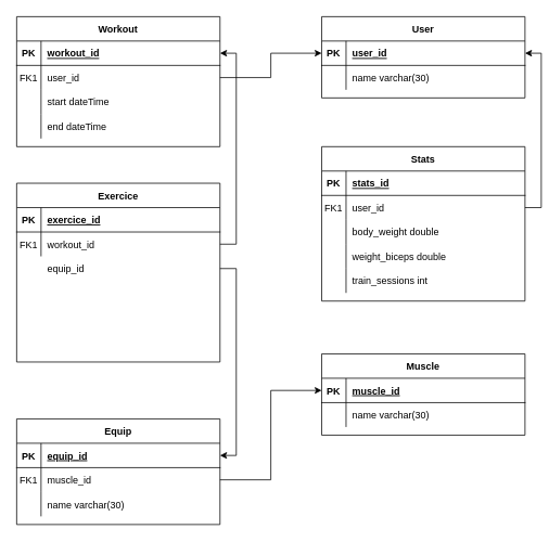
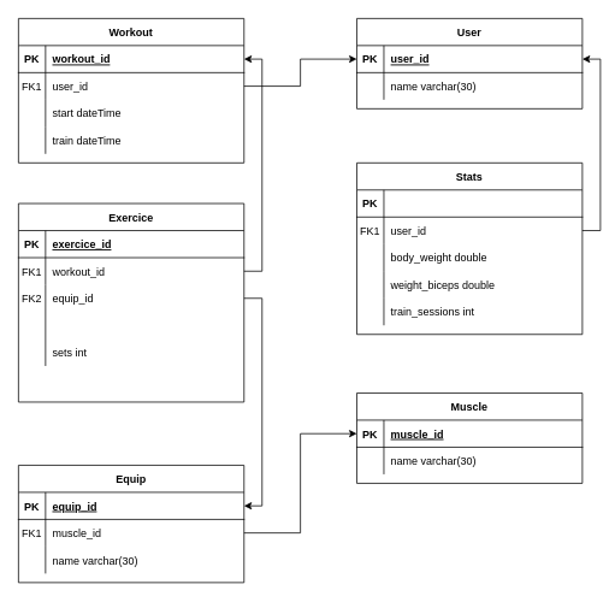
  <mxCell id="0" />
  <mxCell id="1" parent="0" />
  <mxCell id="2" value="Equip" style="shape=table;startSize=30;container=1;collapsible=1;childLayout=tableLayout;fixedRows=1;rowLines=0;fontStyle=1;align=center;resizeLast=1;" parent="1" vertex="1"><mxGeometry x="20" y="515" width="250" height="130" as="geometry" /></mxCell>
  <mxCell id="3" value="" style="shape=partialRectangle;collapsible=0;dropTarget=0;pointerEvents=0;fillColor=none;points=[[0,0.5],[1,0.5]];portConstraint=eastwest;top=0;left=0;right=0;bottom=1;" parent="2" vertex="1"><mxGeometry y="30" width="250" height="30" as="geometry" /></mxCell>
  <mxCell id="4" value="PK" style="shape=partialRectangle;overflow=hidden;connectable=0;fillColor=none;top=0;left=0;bottom=0;right=0;fontStyle=1;" parent="3" vertex="1"><mxGeometry width="30" height="30" as="geometry"><mxRectangle width="30" height="30" as="alternateBounds" /></mxGeometry></mxCell>
  <mxCell id="5" value="equip_id" style="shape=partialRectangle;overflow=hidden;connectable=0;fillColor=none;top=0;left=0;bottom=0;right=0;align=left;spacingLeft=6;fontStyle=5;" parent="3" vertex="1"><mxGeometry x="30" width="220" height="30" as="geometry"><mxRectangle width="220" height="30" as="alternateBounds" /></mxGeometry></mxCell>
  <mxCell id="6" style="shape=partialRectangle;collapsible=0;dropTarget=0;pointerEvents=0;fillColor=none;points=[[0,0.5],[1,0.5]];portConstraint=eastwest;top=0;left=0;right=0;bottom=0;" vertex="1" parent="2"><mxGeometry y="60" width="250" height="30" as="geometry" /></mxCell>
  <mxCell id="7" value="FK1" style="shape=partialRectangle;overflow=hidden;connectable=0;fillColor=none;top=0;left=0;bottom=0;right=0;" vertex="1" parent="6"><mxGeometry width="30" height="30" as="geometry"><mxRectangle width="30" height="30" as="alternateBounds" /></mxGeometry></mxCell>
  <mxCell id="8" value="muscle_id" style="shape=partialRectangle;overflow=hidden;connectable=0;fillColor=none;top=0;left=0;bottom=0;right=0;align=left;spacingLeft=6;" vertex="1" parent="6"><mxGeometry x="30" width="220" height="30" as="geometry"><mxRectangle width="220" height="30" as="alternateBounds" /></mxGeometry></mxCell>
  <mxCell id="9" value="" style="shape=partialRectangle;collapsible=0;dropTarget=0;pointerEvents=0;fillColor=none;points=[[0,0.5],[1,0.5]];portConstraint=eastwest;top=0;left=0;right=0;bottom=0;" parent="2" vertex="1"><mxGeometry y="90" width="250" height="30" as="geometry" /></mxCell>
  <mxCell id="10" value="" style="shape=partialRectangle;overflow=hidden;connectable=0;fillColor=none;top=0;left=0;bottom=0;right=0;" parent="9" vertex="1"><mxGeometry width="30" height="30" as="geometry"><mxRectangle width="30" height="30" as="alternateBounds" /></mxGeometry></mxCell>
  <mxCell id="11" value="name varchar(30)" style="shape=partialRectangle;overflow=hidden;connectable=0;fillColor=none;top=0;left=0;bottom=0;right=0;align=left;spacingLeft=6;" parent="9" vertex="1"><mxGeometry x="30" width="220" height="30" as="geometry"><mxRectangle width="220" height="30" as="alternateBounds" /></mxGeometry></mxCell>
  <mxCell id="12" value="User" style="shape=table;startSize=30;container=1;collapsible=1;childLayout=tableLayout;fixedRows=1;rowLines=0;fontStyle=1;align=center;resizeLast=1;" vertex="1" parent="1"><mxGeometry x="395" y="20" width="250" height="100" as="geometry" /></mxCell>
  <mxCell id="13" value="" style="shape=partialRectangle;collapsible=0;dropTarget=0;pointerEvents=0;fillColor=none;points=[[0,0.5],[1,0.5]];portConstraint=eastwest;top=0;left=0;right=0;bottom=1;" vertex="1" parent="12"><mxGeometry y="30" width="250" height="30" as="geometry" /></mxCell>
  <mxCell id="14" value="PK" style="shape=partialRectangle;overflow=hidden;connectable=0;fillColor=none;top=0;left=0;bottom=0;right=0;fontStyle=1;" vertex="1" parent="13"><mxGeometry width="30" height="30" as="geometry"><mxRectangle width="30" height="30" as="alternateBounds" /></mxGeometry></mxCell>
  <mxCell id="15" value="user_id" style="shape=partialRectangle;overflow=hidden;connectable=0;fillColor=none;top=0;left=0;bottom=0;right=0;align=left;spacingLeft=6;fontStyle=5;" vertex="1" parent="13"><mxGeometry x="30" width="220" height="30" as="geometry"><mxRectangle width="220" height="30" as="alternateBounds" /></mxGeometry></mxCell>
  <mxCell id="16" value="" style="shape=partialRectangle;collapsible=0;dropTarget=0;pointerEvents=0;fillColor=none;points=[[0,0.5],[1,0.5]];portConstraint=eastwest;top=0;left=0;right=0;bottom=0;" vertex="1" parent="12"><mxGeometry y="60" width="250" height="30" as="geometry" /></mxCell>
  <mxCell id="17" value="" style="shape=partialRectangle;overflow=hidden;connectable=0;fillColor=none;top=0;left=0;bottom=0;right=0;" vertex="1" parent="16"><mxGeometry width="30" height="30" as="geometry"><mxRectangle width="30" height="30" as="alternateBounds" /></mxGeometry></mxCell>
  <mxCell id="18" value="name varchar(30)" style="shape=partialRectangle;overflow=hidden;connectable=0;fillColor=none;top=0;left=0;bottom=0;right=0;align=left;spacingLeft=6;" vertex="1" parent="16"><mxGeometry x="30" width="220" height="30" as="geometry"><mxRectangle width="220" height="30" as="alternateBounds" /></mxGeometry></mxCell>
  <mxCell id="19" value="Workout" style="shape=table;startSize=30;container=1;collapsible=1;childLayout=tableLayout;fixedRows=1;rowLines=0;fontStyle=1;align=center;resizeLast=1;" vertex="1" parent="1"><mxGeometry x="20" y="20" width="250" height="160" as="geometry" /></mxCell>
  <mxCell id="20" value="" style="shape=partialRectangle;collapsible=0;dropTarget=0;pointerEvents=0;fillColor=none;points=[[0,0.5],[1,0.5]];portConstraint=eastwest;top=0;left=0;right=0;bottom=1;" vertex="1" parent="19"><mxGeometry y="30" width="250" height="30" as="geometry" /></mxCell>
  <mxCell id="21" value="PK" style="shape=partialRectangle;overflow=hidden;connectable=0;fillColor=none;top=0;left=0;bottom=0;right=0;fontStyle=1;" vertex="1" parent="20"><mxGeometry width="30" height="30" as="geometry"><mxRectangle width="30" height="30" as="alternateBounds" /></mxGeometry></mxCell>
  <mxCell id="22" value="workout_id" style="shape=partialRectangle;overflow=hidden;connectable=0;fillColor=none;top=0;left=0;bottom=0;right=0;align=left;spacingLeft=6;fontStyle=5;" vertex="1" parent="20"><mxGeometry x="30" width="220" height="30" as="geometry"><mxRectangle width="220" height="30" as="alternateBounds" /></mxGeometry></mxCell>
  <mxCell id="23" style="shape=partialRectangle;collapsible=0;dropTarget=0;pointerEvents=0;fillColor=none;points=[[0,0.5],[1,0.5]];portConstraint=eastwest;top=0;left=0;right=0;bottom=0;" vertex="1" parent="19"><mxGeometry y="60" width="250" height="30" as="geometry" /></mxCell>
  <mxCell id="24" value="FK1" style="shape=partialRectangle;overflow=hidden;connectable=0;fillColor=none;top=0;left=0;bottom=0;right=0;" vertex="1" parent="23"><mxGeometry width="30" height="30" as="geometry"><mxRectangle width="30" height="30" as="alternateBounds" /></mxGeometry></mxCell>
  <mxCell id="25" value="user_id" style="shape=partialRectangle;overflow=hidden;connectable=0;fillColor=none;top=0;left=0;bottom=0;right=0;align=left;spacingLeft=6;" vertex="1" parent="23"><mxGeometry x="30" width="220" height="30" as="geometry"><mxRectangle width="220" height="30" as="alternateBounds" /></mxGeometry></mxCell>
  <mxCell id="26" style="shape=partialRectangle;collapsible=0;dropTarget=0;pointerEvents=0;fillColor=none;points=[[0,0.5],[1,0.5]];portConstraint=eastwest;top=0;left=0;right=0;bottom=0;" vertex="1" parent="19"><mxGeometry y="90" width="250" height="30" as="geometry" /></mxCell>
  <mxCell id="27" style="shape=partialRectangle;overflow=hidden;connectable=0;fillColor=none;top=0;left=0;bottom=0;right=0;" vertex="1" parent="26"><mxGeometry width="30" height="30" as="geometry"><mxRectangle width="30" height="30" as="alternateBounds" /></mxGeometry></mxCell>
  <mxCell id="28" value="start dateTime" style="shape=partialRectangle;overflow=hidden;connectable=0;fillColor=none;top=0;left=0;bottom=0;right=0;align=left;spacingLeft=6;" vertex="1" parent="26"><mxGeometry x="30" width="220" height="30" as="geometry"><mxRectangle width="220" height="30" as="alternateBounds" /></mxGeometry></mxCell>
  <mxCell id="29" style="shape=partialRectangle;collapsible=0;dropTarget=0;pointerEvents=0;fillColor=none;points=[[0,0.5],[1,0.5]];portConstraint=eastwest;top=0;left=0;right=0;bottom=0;" vertex="1" parent="19"><mxGeometry y="120" width="250" height="30" as="geometry" /></mxCell>
  <mxCell id="30" style="shape=partialRectangle;overflow=hidden;connectable=0;fillColor=none;top=0;left=0;bottom=0;right=0;" vertex="1" parent="29"><mxGeometry width="30" height="30" as="geometry"><mxRectangle width="30" height="30" as="alternateBounds" /></mxGeometry></mxCell>
- <mxCell id="31" value="end dateTime" style="shape=partialRectangle;overflow=hidden;connectable=0;fillColor=none;top=0;left=0;bottom=0;right=0;align=left;spacingLeft=6;" vertex="1" parent="29"><mxGeometry x="30" width="220" height="30" as="geometry"><mxRectangle width="220" height="30" as="alternateBounds" /></mxGeometry></mxCell>
+ <mxCell id="31" value="train dateTime" style="shape=partialRectangle;overflow=hidden;connectable=0;fillColor=none;top=0;left=0;bottom=0;right=0;align=left;spacingLeft=6;" vertex="1" parent="29"><mxGeometry x="30" width="220" height="30" as="geometry"><mxRectangle width="220" height="30" as="alternateBounds" /></mxGeometry></mxCell>
  <mxCell id="32" style="edgeStyle=orthogonalEdgeStyle;rounded=0;orthogonalLoop=1;jettySize=auto;html=1;exitX=0;exitY=0.5;exitDx=0;exitDy=0;entryX=0;entryY=0.5;entryDx=0;entryDy=0;" edge="1" parent="1" target="3"><mxGeometry relative="1" as="geometry" /></mxCell>
  <mxCell id="33" style="edgeStyle=orthogonalEdgeStyle;rounded=0;orthogonalLoop=1;jettySize=auto;html=1;exitX=1;exitY=0.5;exitDx=0;exitDy=0;entryX=0;entryY=0.5;entryDx=0;entryDy=0;" edge="1" parent="1" source="23" target="13"><mxGeometry relative="1" as="geometry" /></mxCell>
  <mxCell id="34" value="Stats" style="shape=table;startSize=30;container=1;collapsible=1;childLayout=tableLayout;fixedRows=1;rowLines=0;fontStyle=1;align=center;resizeLast=1;" vertex="1" parent="1"><mxGeometry x="395" y="180" width="250" height="190" as="geometry"><mxRectangle x="425" y="195" width="70" height="30" as="alternateBounds" /></mxGeometry></mxCell>
  <mxCell id="35" value="" style="shape=partialRectangle;collapsible=0;dropTarget=0;pointerEvents=0;fillColor=none;points=[[0,0.5],[1,0.5]];portConstraint=eastwest;top=0;left=0;right=0;bottom=1;" vertex="1" parent="34"><mxGeometry y="30" width="250" height="30" as="geometry" /></mxCell>
  <mxCell id="36" value="PK" style="shape=partialRectangle;overflow=hidden;connectable=0;fillColor=none;top=0;left=0;bottom=0;right=0;fontStyle=1;" vertex="1" parent="35"><mxGeometry width="30" height="30" as="geometry"><mxRectangle width="30" height="30" as="alternateBounds" /></mxGeometry></mxCell>
- <mxCell id="37" value="stats_id" style="shape=partialRectangle;overflow=hidden;connectable=0;fillColor=none;top=0;left=0;bottom=0;right=0;align=left;spacingLeft=6;fontStyle=5;" vertex="1" parent="35"><mxGeometry x="30" width="220" height="30" as="geometry"><mxRectangle width="220" height="30" as="alternateBounds" /></mxGeometry></mxCell>
  <mxCell id="38" style="shape=partialRectangle;collapsible=0;dropTarget=0;pointerEvents=0;fillColor=none;points=[[0,0.5],[1,0.5]];portConstraint=eastwest;top=0;left=0;right=0;bottom=0;" vertex="1" parent="34"><mxGeometry y="60" width="250" height="30" as="geometry" /></mxCell>
  <mxCell id="39" value="FK1" style="shape=partialRectangle;overflow=hidden;connectable=0;fillColor=none;top=0;left=0;bottom=0;right=0;" vertex="1" parent="38"><mxGeometry width="30" height="30" as="geometry"><mxRectangle width="30" height="30" as="alternateBounds" /></mxGeometry></mxCell>
  <mxCell id="40" value="user_id" style="shape=partialRectangle;overflow=hidden;connectable=0;fillColor=none;top=0;left=0;bottom=0;right=0;align=left;spacingLeft=6;" vertex="1" parent="38"><mxGeometry x="30" width="220" height="30" as="geometry"><mxRectangle width="220" height="30" as="alternateBounds" /></mxGeometry></mxCell>
  <mxCell id="41" style="shape=partialRectangle;collapsible=0;dropTarget=0;pointerEvents=0;fillColor=none;points=[[0,0.5],[1,0.5]];portConstraint=eastwest;top=0;left=0;right=0;bottom=0;" vertex="1" parent="34"><mxGeometry y="90" width="250" height="30" as="geometry" /></mxCell>
  <mxCell id="42" style="shape=partialRectangle;overflow=hidden;connectable=0;fillColor=none;top=0;left=0;bottom=0;right=0;" vertex="1" parent="41"><mxGeometry width="30" height="30" as="geometry"><mxRectangle width="30" height="30" as="alternateBounds" /></mxGeometry></mxCell>
  <mxCell id="43" value="body_weight double" style="shape=partialRectangle;overflow=hidden;connectable=0;fillColor=none;top=0;left=0;bottom=0;right=0;align=left;spacingLeft=6;" vertex="1" parent="41"><mxGeometry x="30" width="220" height="30" as="geometry"><mxRectangle width="220" height="30" as="alternateBounds" /></mxGeometry></mxCell>
  <mxCell id="44" style="shape=partialRectangle;collapsible=0;dropTarget=0;pointerEvents=0;fillColor=none;points=[[0,0.5],[1,0.5]];portConstraint=eastwest;top=0;left=0;right=0;bottom=0;" vertex="1" parent="34"><mxGeometry y="120" width="250" height="30" as="geometry" /></mxCell>
  <mxCell id="45" style="shape=partialRectangle;overflow=hidden;connectable=0;fillColor=none;top=0;left=0;bottom=0;right=0;" vertex="1" parent="44"><mxGeometry width="30" height="30" as="geometry"><mxRectangle width="30" height="30" as="alternateBounds" /></mxGeometry></mxCell>
  <mxCell id="46" value="weight_biceps double" style="shape=partialRectangle;overflow=hidden;connectable=0;fillColor=none;top=0;left=0;bottom=0;right=0;align=left;spacingLeft=6;" vertex="1" parent="44"><mxGeometry x="30" width="220" height="30" as="geometry"><mxRectangle width="220" height="30" as="alternateBounds" /></mxGeometry></mxCell>
  <mxCell id="47" style="shape=partialRectangle;collapsible=0;dropTarget=0;pointerEvents=0;fillColor=none;points=[[0,0.5],[1,0.5]];portConstraint=eastwest;top=0;left=0;right=0;bottom=0;" vertex="1" parent="34"><mxGeometry y="150" width="250" height="30" as="geometry" /></mxCell>
  <mxCell id="48" style="shape=partialRectangle;overflow=hidden;connectable=0;fillColor=none;top=0;left=0;bottom=0;right=0;" vertex="1" parent="47"><mxGeometry width="30" height="30" as="geometry"><mxRectangle width="30" height="30" as="alternateBounds" /></mxGeometry></mxCell>
  <mxCell id="49" value="train_sessions int" style="shape=partialRectangle;overflow=hidden;connectable=0;fillColor=none;top=0;left=0;bottom=0;right=0;align=left;spacingLeft=6;" vertex="1" parent="47"><mxGeometry x="30" width="220" height="30" as="geometry"><mxRectangle width="220" height="30" as="alternateBounds" /></mxGeometry></mxCell>
  <mxCell id="50" style="edgeStyle=orthogonalEdgeStyle;rounded=0;orthogonalLoop=1;jettySize=auto;html=1;exitX=1;exitY=0.5;exitDx=0;exitDy=0;entryX=1;entryY=0.5;entryDx=0;entryDy=0;" edge="1" parent="1" source="38" target="13"><mxGeometry relative="1" as="geometry" /></mxCell>
  <mxCell id="51" value="Exercice" style="shape=table;startSize=30;container=1;collapsible=1;childLayout=tableLayout;fixedRows=1;rowLines=0;fontStyle=1;align=center;resizeLast=1;" vertex="1" parent="1"><mxGeometry x="20" y="225" width="250" height="220" as="geometry" /></mxCell>
  <mxCell id="52" value="" style="shape=partialRectangle;collapsible=0;dropTarget=0;pointerEvents=0;fillColor=none;points=[[0,0.5],[1,0.5]];portConstraint=eastwest;top=0;left=0;right=0;bottom=1;" vertex="1" parent="51"><mxGeometry y="30" width="250" height="30" as="geometry" /></mxCell>
  <mxCell id="53" value="PK" style="shape=partialRectangle;overflow=hidden;connectable=0;fillColor=none;top=0;left=0;bottom=0;right=0;fontStyle=1;" vertex="1" parent="52"><mxGeometry width="30" height="30" as="geometry"><mxRectangle width="30" height="30" as="alternateBounds" /></mxGeometry></mxCell>
  <mxCell id="54" value="exercice_id" style="shape=partialRectangle;overflow=hidden;connectable=0;fillColor=none;top=0;left=0;bottom=0;right=0;align=left;spacingLeft=6;fontStyle=5;" vertex="1" parent="52"><mxGeometry x="30" width="220" height="30" as="geometry"><mxRectangle width="220" height="30" as="alternateBounds" /></mxGeometry></mxCell>
  <mxCell id="55" value="" style="shape=partialRectangle;collapsible=0;dropTarget=0;pointerEvents=0;fillColor=none;points=[[0,0.5],[1,0.5]];portConstraint=eastwest;top=0;left=0;right=0;bottom=0;" vertex="1" parent="51"><mxGeometry y="60" width="250" height="30" as="geometry" /></mxCell>
  <mxCell id="56" value="FK1" style="shape=partialRectangle;overflow=hidden;connectable=0;fillColor=none;top=0;left=0;bottom=0;right=0;" vertex="1" parent="55"><mxGeometry width="30" height="30" as="geometry"><mxRectangle width="30" height="30" as="alternateBounds" /></mxGeometry></mxCell>
  <mxCell id="57" value="workout_id" style="shape=partialRectangle;overflow=hidden;connectable=0;fillColor=none;top=0;left=0;bottom=0;right=0;align=left;spacingLeft=6;" vertex="1" parent="55"><mxGeometry x="30" width="220" height="30" as="geometry"><mxRectangle width="220" height="30" as="alternateBounds" /></mxGeometry></mxCell>
  <mxCell id="58" style="shape=partialRectangle;collapsible=0;dropTarget=0;pointerEvents=0;fillColor=none;points=[[0,0.5],[1,0.5]];portConstraint=eastwest;top=0;left=0;right=0;bottom=0;" vertex="1" parent="51"><mxGeometry y="90" width="250" height="30" as="geometry" /></mxCell>
+ <mxCell id="59" value="FK2" style="shape=partialRectangle;overflow=hidden;connectable=0;fillColor=none;top=0;left=0;bottom=0;right=0;" vertex="1" parent="58"><mxGeometry width="30" height="30" as="geometry"><mxRectangle width="30" height="30" as="alternateBounds" /></mxGeometry></mxCell>
  <mxCell id="60" value="equip_id" style="shape=partialRectangle;overflow=hidden;connectable=0;fillColor=none;top=0;left=0;bottom=0;right=0;align=left;spacingLeft=6;" vertex="1" parent="58"><mxGeometry x="30" width="220" height="30" as="geometry"><mxRectangle width="220" height="30" as="alternateBounds" /></mxGeometry></mxCell>
  <mxCell id="61" style="shape=partialRectangle;collapsible=0;dropTarget=0;pointerEvents=0;fillColor=none;points=[[0,0.5],[1,0.5]];portConstraint=eastwest;top=0;left=0;right=0;bottom=0;" vertex="1" parent="51"><mxGeometry y="120" width="250" height="30" as="geometry" /></mxCell>
  <mxCell id="62" style="shape=partialRectangle;overflow=hidden;connectable=0;fillColor=none;top=0;left=0;bottom=0;right=0;" vertex="1" parent="61"><mxGeometry width="30" height="30" as="geometry"><mxRectangle width="30" height="30" as="alternateBounds" /></mxGeometry></mxCell>
  <mxCell id="63" style="shape=partialRectangle;collapsible=0;dropTarget=0;pointerEvents=0;fillColor=none;points=[[0,0.5],[1,0.5]];portConstraint=eastwest;top=0;left=0;right=0;bottom=0;" vertex="1" parent="51"><mxGeometry y="150" width="250" height="30" as="geometry" /></mxCell>
  <mxCell id="64" style="shape=partialRectangle;overflow=hidden;connectable=0;fillColor=none;top=0;left=0;bottom=0;right=0;" vertex="1" parent="63"><mxGeometry width="30" height="30" as="geometry"><mxRectangle width="30" height="30" as="alternateBounds" /></mxGeometry></mxCell>
+ <mxCell id="65" value="sets int" style="shape=partialRectangle;overflow=hidden;connectable=0;fillColor=none;top=0;left=0;bottom=0;right=0;align=left;spacingLeft=6;" vertex="1" parent="63"><mxGeometry x="30" width="220" height="30" as="geometry"><mxRectangle width="220" height="30" as="alternateBounds" /></mxGeometry></mxCell>
  <mxCell id="66" style="shape=partialRectangle;collapsible=0;dropTarget=0;pointerEvents=0;fillColor=none;points=[[0,0.5],[1,0.5]];portConstraint=eastwest;top=0;left=0;right=0;bottom=0;" vertex="1" parent="51"><mxGeometry y="180" width="250" height="30" as="geometry" /></mxCell>
  <mxCell id="67" style="shape=partialRectangle;overflow=hidden;connectable=0;fillColor=none;top=0;left=0;bottom=0;right=0;" vertex="1" parent="66"><mxGeometry width="30" height="30" as="geometry"><mxRectangle width="30" height="30" as="alternateBounds" /></mxGeometry></mxCell>
  <mxCell id="68" style="edgeStyle=orthogonalEdgeStyle;rounded=0;orthogonalLoop=1;jettySize=auto;html=1;exitX=1;exitY=0.5;exitDx=0;exitDy=0;entryX=1;entryY=0.5;entryDx=0;entryDy=0;" edge="1" parent="1" source="55" target="20"><mxGeometry relative="1" as="geometry" /></mxCell>
  <mxCell id="69" style="edgeStyle=orthogonalEdgeStyle;rounded=0;orthogonalLoop=1;jettySize=auto;html=1;exitX=1;exitY=0.5;exitDx=0;exitDy=0;entryX=1;entryY=0.5;entryDx=0;entryDy=0;" edge="1" parent="1" source="58" target="3"><mxGeometry relative="1" as="geometry" /></mxCell>
  <mxCell id="70" value="Muscle" style="shape=table;startSize=30;container=1;collapsible=1;childLayout=tableLayout;fixedRows=1;rowLines=0;fontStyle=1;align=center;resizeLast=1;" vertex="1" parent="1"><mxGeometry x="395" y="435" width="250" height="100" as="geometry" /></mxCell>
  <mxCell id="71" value="" style="shape=partialRectangle;collapsible=0;dropTarget=0;pointerEvents=0;fillColor=none;points=[[0,0.5],[1,0.5]];portConstraint=eastwest;top=0;left=0;right=0;bottom=1;" vertex="1" parent="70"><mxGeometry y="30" width="250" height="30" as="geometry" /></mxCell>
  <mxCell id="72" value="PK" style="shape=partialRectangle;overflow=hidden;connectable=0;fillColor=none;top=0;left=0;bottom=0;right=0;fontStyle=1;" vertex="1" parent="71"><mxGeometry width="30" height="30" as="geometry"><mxRectangle width="30" height="30" as="alternateBounds" /></mxGeometry></mxCell>
  <mxCell id="73" value="muscle_id" style="shape=partialRectangle;overflow=hidden;connectable=0;fillColor=none;top=0;left=0;bottom=0;right=0;align=left;spacingLeft=6;fontStyle=5;" vertex="1" parent="71"><mxGeometry x="30" width="220" height="30" as="geometry"><mxRectangle width="220" height="30" as="alternateBounds" /></mxGeometry></mxCell>
  <mxCell id="74" value="" style="shape=partialRectangle;collapsible=0;dropTarget=0;pointerEvents=0;fillColor=none;points=[[0,0.5],[1,0.5]];portConstraint=eastwest;top=0;left=0;right=0;bottom=0;" vertex="1" parent="70"><mxGeometry y="60" width="250" height="30" as="geometry" /></mxCell>
  <mxCell id="75" value="" style="shape=partialRectangle;overflow=hidden;connectable=0;fillColor=none;top=0;left=0;bottom=0;right=0;" vertex="1" parent="74"><mxGeometry width="30" height="30" as="geometry"><mxRectangle width="30" height="30" as="alternateBounds" /></mxGeometry></mxCell>
  <mxCell id="76" value="name varchar(30)" style="shape=partialRectangle;overflow=hidden;connectable=0;fillColor=none;top=0;left=0;bottom=0;right=0;align=left;spacingLeft=6;" vertex="1" parent="74"><mxGeometry x="30" width="220" height="30" as="geometry"><mxRectangle width="220" height="30" as="alternateBounds" /></mxGeometry></mxCell>
  <mxCell id="77" style="edgeStyle=orthogonalEdgeStyle;rounded=0;orthogonalLoop=1;jettySize=auto;html=1;exitX=1;exitY=0.5;exitDx=0;exitDy=0;entryX=0;entryY=0.5;entryDx=0;entryDy=0;" edge="1" parent="1" source="6" target="71"><mxGeometry relative="1" as="geometry" /></mxCell>
